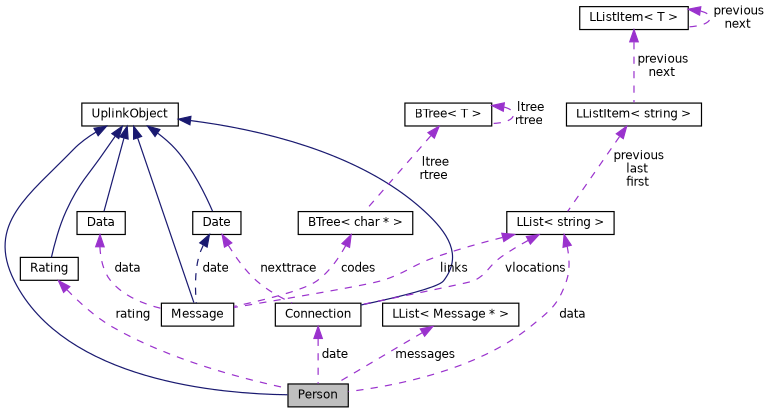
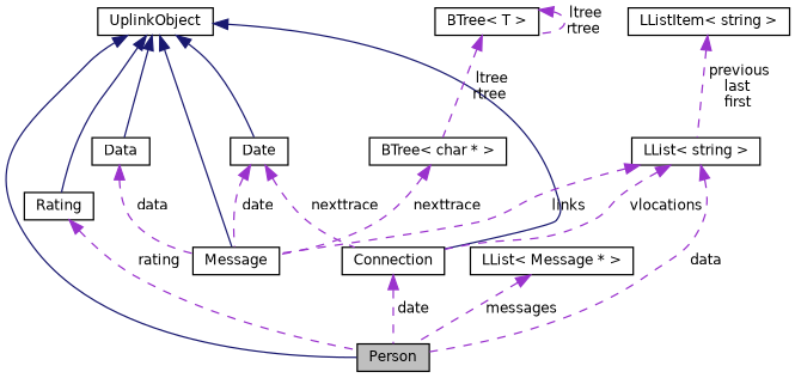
  digraph {
    node [color=black fillcolor=white fontname=Helvetica fontsize=10 shape=record style=filled]
    edge [color=darkorchid3 dir=back fontname=Helvetica fontsize=10 labelfontname=Helvetica labelfontsize=10 style=dashed]
    n1 [fillcolor=grey75 fontcolor=black height=0.2 label=Person width=0.4]
    n2 [height=0.2 label=UplinkObject width=0.4]
    n3 [height=0.2 label=Message width=0.4]
    n4 [height=0.2 label=Data width=0.4]
    n5 [height=0.2 label=Date width=0.4]
    n6 [height=0.2 label=Rating width=0.4]
    n7 [height=0.2 label=Connection width=0.4]
    n8 [height=0.2 label="LList\< string \>" width=0.4]
    n9 [height=0.2 label="LListItem\< string \>" width=0.4]
-   n10 [height=0.2 label="LListItem\< T \>" width=0.4]
    n11 [height=0.2 label="LList\< Message * \>" width=0.4]
    n12 [height=0.2 label="BTree\< char * \>" width=0.4]
    n13 [height=0.2 label="BTree\< T \>" width=0.4]
    n2 -> n1 [color=midnightblue style=solid]
    n2 -> n3 [color=midnightblue style=solid]
    n2 -> n4 [color=midnightblue style=solid]
    n2 -> n5 [color=midnightblue style=solid]
    n2 -> n6 [color=midnightblue style=solid]
    n2 -> n7 [color=midnightblue style=solid]
    n4 -> n3 [label=" data"]
-   n5 -> n3 [color=midnightblue label=" date"]
+   n5 -> n3 [label=" date"]
    n5 -> n7 [label=" nexttrace"]
    n6 -> n1 [label=" rating"]
    n7 -> n1 [label=" date"]
    n8 -> n1 [label=" data"]
    n8 -> n3 [label=" links"]
    n8 -> n7 [label=" vlocations"]
    n9 -> n8 [label=" previous\nlast\nfirst"]
-   n10 -> n9 [label=" previous\nnext"]
-   n10 -> n10 [label=" previous\nnext"]
    n11 -> n1 [label=" messages"]
-   n12 -> n3 [label=" codes"]
+   n12 -> n3 [label=" nexttrace"]
    n13 -> n12 [label=" ltree\nrtree"]
    n13 -> n13 [label=" ltree\nrtree"]
  }
